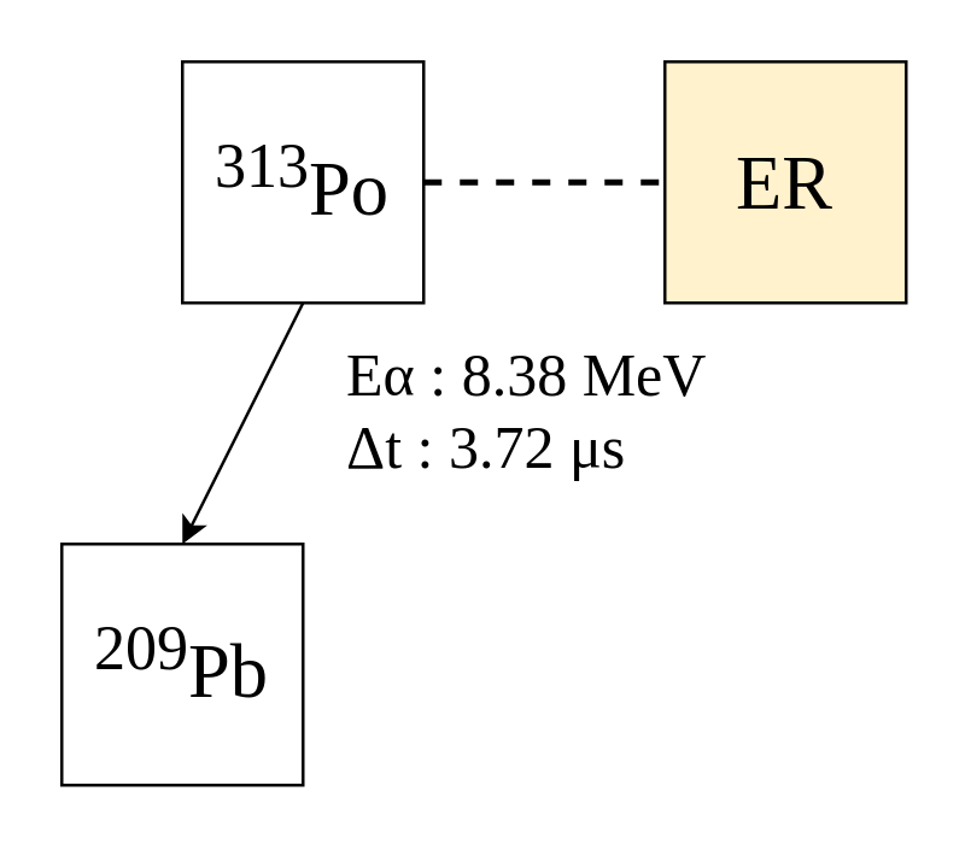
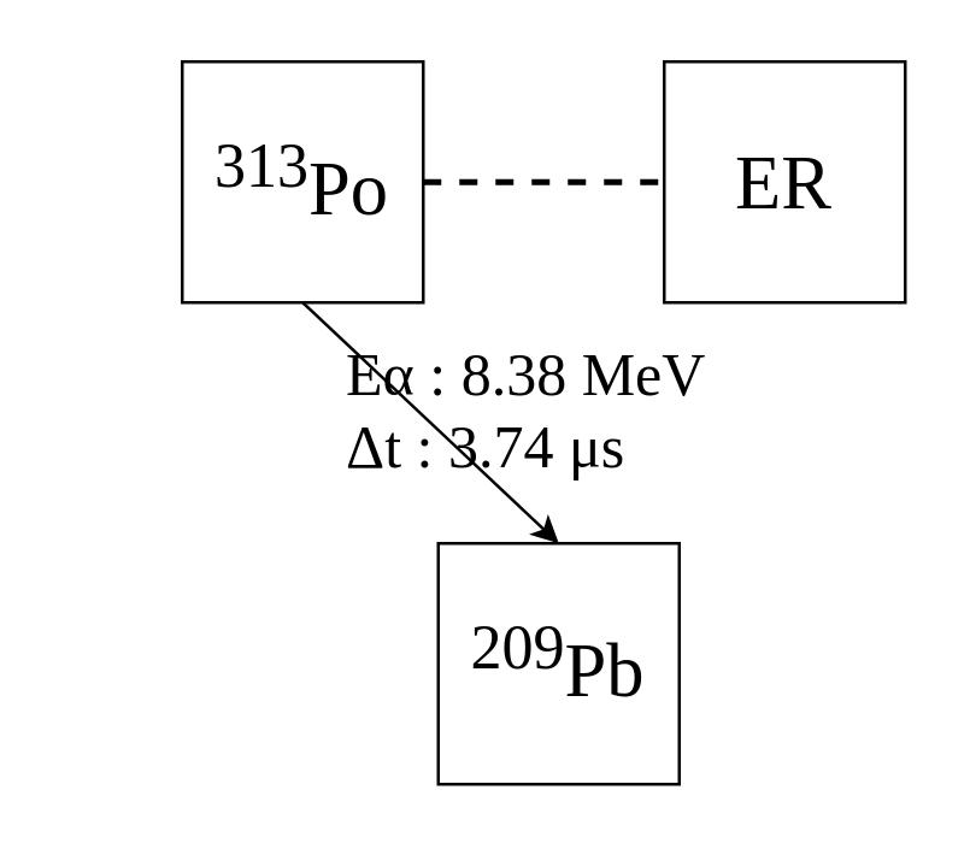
  <mxCell id="0" />
  <mxCell id="1" parent="0" />
- <mxCell id="2" value="ER" style="whiteSpace=wrap;html=1;aspect=fixed;fontFamily=Times New Roman;fontSize=25;fillColor=#fff2cc;" parent="1" vertex="1"><mxGeometry x="220" y="20" width="80" height="80" as="geometry" /></mxCell>
+ <mxCell id="2" value="ER" style="whiteSpace=wrap;html=1;aspect=fixed;fontFamily=Times New Roman;fontSize=25;" parent="1" vertex="1"><mxGeometry x="220" y="20" width="80" height="80" as="geometry" /></mxCell>
  <mxCell id="3" value="" style="endArrow=none;dashed=1;html=1;rounded=0;endSize=6;strokeWidth=2;" parent="1" edge="1"><mxGeometry width="50" height="50" relative="1" as="geometry"><mxPoint x="140" y="60" as="sourcePoint" /><mxPoint x="220" y="60" as="targetPoint" /></mxGeometry></mxCell>
  <mxCell id="4" value="&lt;sup&gt;313&lt;/sup&gt;Po" style="whiteSpace=wrap;html=1;aspect=fixed;fontFamily=Times New Roman;fontSize=25;" parent="1" vertex="1"><mxGeometry x="60" y="20" width="80" height="80" as="geometry" /></mxCell>
  <mxCell id="5" value="" style="endArrow=classic;html=1;rounded=0;exitX=0;exitY=1;exitDx=0;exitDy=0;entryX=0.5;entryY=0;entryDx=0;entryDy=0;" parent="1" target="6" edge="1"><mxGeometry width="50" height="50" relative="1" as="geometry"><mxPoint x="100" y="100" as="sourcePoint" /><mxPoint x="20" y="180" as="targetPoint" /></mxGeometry></mxCell>
- <mxCell id="6" value="&lt;sup style=&quot;border-color: var(--border-color);&quot;&gt;209&lt;/sup&gt;Pb" style="whiteSpace=wrap;html=1;aspect=fixed;fontFamily=Times New Roman;fontSize=25;" parent="1" vertex="1"><mxGeometry x="20" y="180" width="80" height="80" as="geometry" /></mxCell>
- <mxCell id="7" value="&lt;font style=&quot;font-size: 20px;&quot;&gt;Eα : 8.38 MeV&lt;br style=&quot;font-size: 20px;&quot;&gt;&lt;div style=&quot;text-align: left; font-size: 20px;&quot;&gt;&lt;span style=&quot;background-color: initial; font-size: 20px;&quot;&gt;Δt : 3.72&lt;/span&gt;&lt;span style=&quot;background-color: initial;&quot;&gt;&amp;nbsp;μs&lt;/span&gt;&lt;/div&gt;&lt;/font&gt;" style="text;html=1;strokeColor=none;fillColor=none;align=center;verticalAlign=middle;whiteSpace=wrap;rounded=0;labelPosition=center;verticalLabelPosition=middle;spacing=2;fontFamily=Times New Roman;fontSize=20;" parent="1" vertex="1"><mxGeometry x="100" y="110" width="149" height="50" as="geometry" /></mxCell>
+ <mxCell id="6" value="&lt;sup style=&quot;border-color: var(--border-color);&quot;&gt;209&lt;/sup&gt;Pb" style="whiteSpace=wrap;html=1;aspect=fixed;fontFamily=Times New Roman;fontSize=25;" parent="1" vertex="1"><mxGeometry x="145" y="180" width="80" height="80" as="geometry" /></mxCell>
+ <mxCell id="7" value="&lt;font style=&quot;font-size: 20px;&quot;&gt;Eα : 8.38 MeV&lt;br style=&quot;font-size: 20px;&quot;&gt;&lt;div style=&quot;text-align: left; font-size: 20px;&quot;&gt;&lt;span style=&quot;background-color: initial; font-size: 20px;&quot;&gt;Δt : 3.74&lt;/span&gt;&lt;span style=&quot;background-color: initial;&quot;&gt;&amp;nbsp;μs&lt;/span&gt;&lt;/div&gt;&lt;/font&gt;" style="text;html=1;strokeColor=none;fillColor=none;align=center;verticalAlign=middle;whiteSpace=wrap;rounded=0;labelPosition=center;verticalLabelPosition=middle;spacing=2;fontFamily=Times New Roman;fontSize=20;" parent="1" vertex="1"><mxGeometry x="100" y="110" width="149" height="50" as="geometry" /></mxCell>
